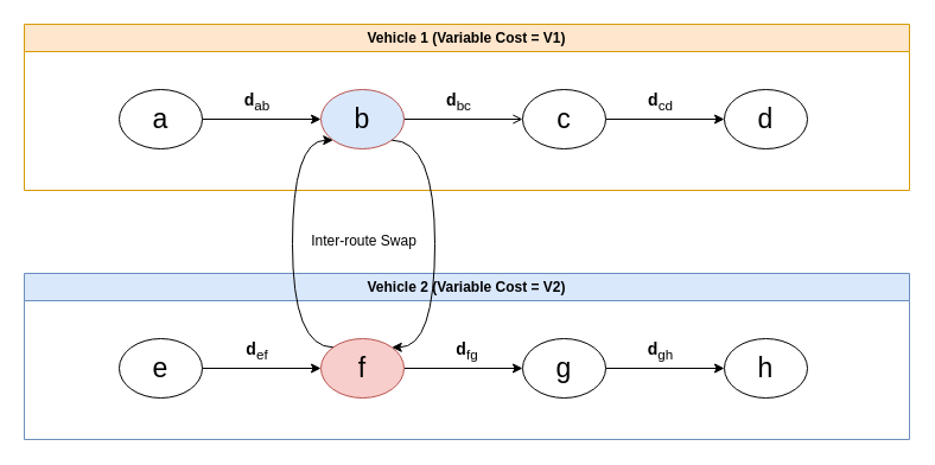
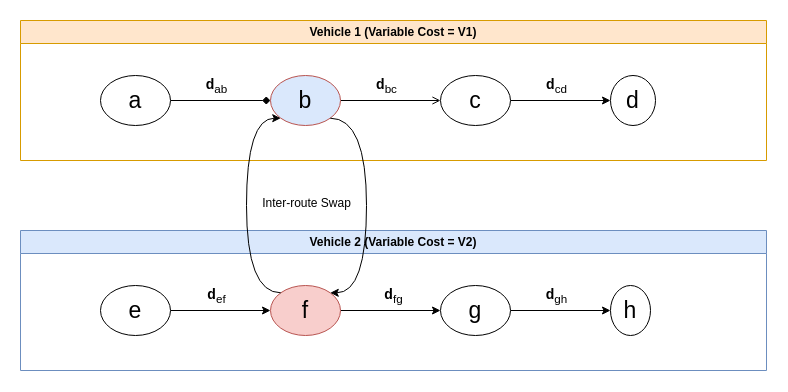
  <mxCell id="0" />
  <mxCell id="1" parent="0" />
  <mxCell id="2" value="Vehicle 2 (Variable Cost = V2)" style="swimlane;whiteSpace=wrap;html=1;fillColor=#dae8fc;strokeColor=#6c8ebf;" parent="1" vertex="1"><mxGeometry x="20" y="230" width="746" height="140" as="geometry" /></mxCell>
  <mxCell id="3" style="edgeStyle=orthogonalEdgeStyle;rounded=0;orthogonalLoop=1;jettySize=auto;html=1;exitX=1;exitY=0.5;exitDx=0;exitDy=0;entryX=0;entryY=0.5;entryDx=0;entryDy=0;" parent="2" source="4" target="6" edge="1"><mxGeometry relative="1" as="geometry" /></mxCell>
  <mxCell id="4" value="&lt;font style=&quot;font-size: 23px;&quot;&gt;e&lt;/font&gt;" style="ellipse;whiteSpace=wrap;html=1;" parent="2" vertex="1"><mxGeometry x="80" y="55" width="70" height="50" as="geometry" /></mxCell>
  <mxCell id="5" style="edgeStyle=orthogonalEdgeStyle;rounded=0;orthogonalLoop=1;jettySize=auto;html=1;exitX=1;exitY=0.5;exitDx=0;exitDy=0;entryX=0;entryY=0.5;entryDx=0;entryDy=0;" parent="2" source="6" target="8" edge="1"><mxGeometry relative="1" as="geometry" /></mxCell>
  <mxCell id="6" value="&lt;font style=&quot;font-size: 23px;&quot;&gt;f&lt;/font&gt;" style="ellipse;whiteSpace=wrap;html=1;fontStyle=0;fillColor=#f8cecc;strokeColor=#b85450;" parent="2" vertex="1"><mxGeometry x="250" y="55" width="70" height="50" as="geometry" /></mxCell>
  <mxCell id="7" style="edgeStyle=orthogonalEdgeStyle;rounded=0;orthogonalLoop=1;jettySize=auto;html=1;exitX=1;exitY=0.5;exitDx=0;exitDy=0;entryX=0;entryY=0.5;entryDx=0;entryDy=0;" parent="2" source="8" target="9" edge="1"><mxGeometry relative="1" as="geometry" /></mxCell>
  <mxCell id="8" value="&lt;font style=&quot;font-size: 23px;&quot;&gt;g&lt;/font&gt;" style="ellipse;whiteSpace=wrap;html=1;" parent="2" vertex="1"><mxGeometry x="420" y="55" width="70" height="50" as="geometry" /></mxCell>
- <mxCell id="9" value="&lt;font style=&quot;font-size: 23px;&quot;&gt;h&lt;/font&gt;" style="ellipse;whiteSpace=wrap;html=1;" parent="2" vertex="1"><mxGeometry x="590" y="55" width="70" height="50" as="geometry" /></mxCell>
+ <mxCell id="9" value="&lt;font style=&quot;font-size: 23px;&quot;&gt;h&lt;/font&gt;" style="ellipse;whiteSpace=wrap;html=1;" parent="2" vertex="1"><mxGeometry x="590" y="55" width="40" height="50" as="geometry" /></mxCell>
  <mxCell id="10" value="&lt;font style=&quot;font-size: 14px;&quot;&gt;&lt;b&gt;d&lt;/b&gt;&lt;sub&gt;ef&lt;/sub&gt;&lt;/font&gt;" style="text;html=1;align=center;verticalAlign=middle;resizable=0;points=[];autosize=1;strokeColor=none;fillColor=none;" vertex="1" parent="2"><mxGeometry x="176" y="50" width="40" height="30" as="geometry" /></mxCell>
  <mxCell id="11" value="&lt;font style=&quot;font-size: 14px;&quot;&gt;&lt;b&gt;d&lt;/b&gt;&lt;sub style=&quot;&quot;&gt;fg&lt;/sub&gt;&lt;/font&gt;" style="text;html=1;align=center;verticalAlign=middle;resizable=0;points=[];autosize=1;strokeColor=none;fillColor=none;" vertex="1" parent="2"><mxGeometry x="353" y="50" width="40" height="30" as="geometry" /></mxCell>
  <mxCell id="12" value="&lt;font style=&quot;font-size: 14px;&quot;&gt;&lt;b&gt;d&lt;/b&gt;&lt;span style=&quot;&quot;&gt;&lt;sub style=&quot;&quot;&gt;gh&lt;/sub&gt;&lt;/span&gt;&lt;/font&gt;" style="text;html=1;align=center;verticalAlign=middle;resizable=0;points=[];autosize=1;strokeColor=none;fillColor=none;" vertex="1" parent="2"><mxGeometry x="511" y="50" width="50" height="30" as="geometry" /></mxCell>
  <mxCell id="13" value="Vehicle 1 (Variable Cost = V1)" style="swimlane;whiteSpace=wrap;html=1;fillColor=#ffe6cc;strokeColor=#d79b00;" parent="1" vertex="1"><mxGeometry x="20" y="20" width="746" height="140" as="geometry" /></mxCell>
- <mxCell id="14" style="edgeStyle=orthogonalEdgeStyle;rounded=0;orthogonalLoop=1;jettySize=auto;html=1;exitX=1;exitY=0.5;exitDx=0;exitDy=0;entryX=0;entryY=0.5;entryDx=0;entryDy=0;" parent="13" source="15" target="17" edge="1"><mxGeometry relative="1" as="geometry" /></mxCell>
+ <mxCell id="14" style="edgeStyle=orthogonalEdgeStyle;rounded=0;orthogonalLoop=1;jettySize=auto;html=1;exitX=1;exitY=0.5;exitDx=0;exitDy=0;entryX=0;entryY=0.5;entryDx=0;entryDy=0;endArrow=diamond;" parent="13" source="15" target="17" edge="1"><mxGeometry relative="1" as="geometry" /></mxCell>
  <mxCell id="15" value="&lt;font style=&quot;font-size: 23px;&quot;&gt;a&lt;/font&gt;" style="ellipse;whiteSpace=wrap;html=1;" parent="13" vertex="1"><mxGeometry x="80" y="55" width="70" height="50" as="geometry" /></mxCell>
  <mxCell id="16" style="edgeStyle=orthogonalEdgeStyle;rounded=0;orthogonalLoop=1;jettySize=auto;html=1;exitX=1;exitY=0.5;exitDx=0;exitDy=0;entryX=0;entryY=0.5;entryDx=0;entryDy=0;endArrow=open;" parent="13" source="17" target="19" edge="1"><mxGeometry relative="1" as="geometry" /></mxCell>
  <mxCell id="17" value="&lt;font style=&quot;font-size: 23px;&quot;&gt;b&lt;/font&gt;" style="ellipse;whiteSpace=wrap;html=1;fillColor=#dae8fc;strokeColor=#b85450;" parent="13" vertex="1"><mxGeometry x="250" y="55" width="70" height="50" as="geometry" /></mxCell>
  <mxCell id="18" style="edgeStyle=orthogonalEdgeStyle;rounded=0;orthogonalLoop=1;jettySize=auto;html=1;exitX=1;exitY=0.5;exitDx=0;exitDy=0;entryX=0;entryY=0.5;entryDx=0;entryDy=0;" parent="13" source="19" target="20" edge="1"><mxGeometry relative="1" as="geometry" /></mxCell>
  <mxCell id="19" value="&lt;font style=&quot;font-size: 23px;&quot;&gt;c&lt;/font&gt;" style="ellipse;whiteSpace=wrap;html=1;" parent="13" vertex="1"><mxGeometry x="420" y="55" width="70" height="50" as="geometry" /></mxCell>
- <mxCell id="20" value="&lt;font style=&quot;font-size: 23px;&quot;&gt;d&lt;/font&gt;" style="ellipse;whiteSpace=wrap;html=1;" parent="13" vertex="1"><mxGeometry x="590" y="55" width="70" height="50" as="geometry" /></mxCell>
+ <mxCell id="20" value="&lt;font style=&quot;font-size: 23px;&quot;&gt;d&lt;/font&gt;" style="ellipse;whiteSpace=wrap;html=1;" parent="13" vertex="1"><mxGeometry x="590" y="55" width="45" height="50" as="geometry" /></mxCell>
  <mxCell id="21" value="&lt;font style=&quot;font-size: 14px;&quot;&gt;&lt;b&gt;d&lt;/b&gt;&lt;sub style=&quot;&quot;&gt;bc&lt;/sub&gt;&lt;/font&gt;" style="text;html=1;align=center;verticalAlign=middle;resizable=0;points=[];autosize=1;strokeColor=none;fillColor=none;" vertex="1" parent="13"><mxGeometry x="346" y="50" width="40" height="30" as="geometry" /></mxCell>
  <mxCell id="22" value="&lt;font style=&quot;font-size: 14px;&quot;&gt;&lt;b&gt;d&lt;/b&gt;&lt;sub style=&quot;&quot;&gt;cd&lt;/sub&gt;&lt;/font&gt;" style="text;html=1;align=center;verticalAlign=middle;resizable=0;points=[];autosize=1;strokeColor=none;fillColor=none;" vertex="1" parent="13"><mxGeometry x="516" y="50" width="40" height="30" as="geometry" /></mxCell>
  <mxCell id="23" value="&lt;font style=&quot;font-size: 14px;&quot;&gt;&lt;b&gt;d&lt;/b&gt;&lt;sub&gt;ab&lt;/sub&gt;&lt;/font&gt;" style="text;html=1;align=center;verticalAlign=middle;resizable=0;points=[];autosize=1;strokeColor=none;fillColor=none;fontFamily=Helvetica;fontSize=12;fontColor=default;" vertex="1" parent="13"><mxGeometry x="171" y="50" width="50" height="30" as="geometry" /></mxCell>
  <mxCell id="24" style="edgeStyle=orthogonalEdgeStyle;rounded=0;orthogonalLoop=1;jettySize=auto;html=1;exitX=0;exitY=0;exitDx=0;exitDy=0;entryX=0;entryY=1;entryDx=0;entryDy=0;curved=1;" parent="1" source="6" target="17" edge="1"><mxGeometry relative="1" as="geometry"><Array as="points"><mxPoint x="246" y="292" /><mxPoint x="246" y="118" /></Array></mxGeometry></mxCell>
  <mxCell id="25" style="edgeStyle=orthogonalEdgeStyle;rounded=0;orthogonalLoop=1;jettySize=auto;html=1;exitX=1;exitY=1;exitDx=0;exitDy=0;entryX=1;entryY=0;entryDx=0;entryDy=0;curved=1;" parent="1" source="17" target="6" edge="1"><mxGeometry relative="1" as="geometry"><Array as="points"><mxPoint x="366" y="118" /><mxPoint x="366" y="292" /></Array></mxGeometry></mxCell>
  <mxCell id="26" value="Inter-route Swap" style="text;html=1;align=center;verticalAlign=middle;resizable=0;points=[];autosize=1;strokeColor=none;fillColor=none;" parent="1" vertex="1"><mxGeometry x="251" y="188" width="110" height="30" as="geometry" /></mxCell>
